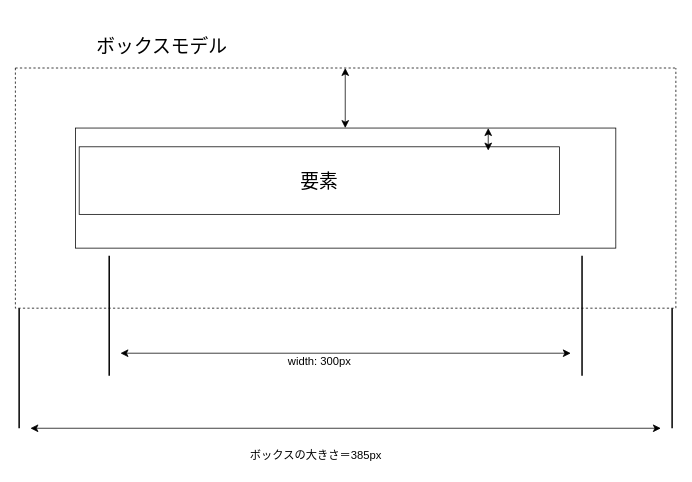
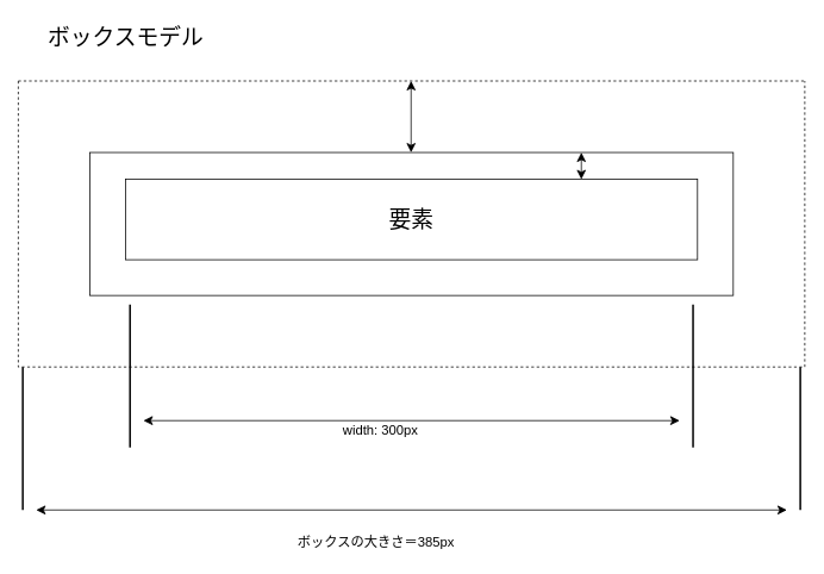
  <mxCell id="0" />
  <mxCell id="1" parent="0" />
- <mxCell id="2" value="ボックスモデル" style="text;html=1;align=center;verticalAlign=middle;resizable=0;points=[];autosize=1;strokeColor=none;fillColor=none;fontSize=25;" vertex="1" parent="1"><mxGeometry x="115" y="40" width="200" height="40" as="geometry" /></mxCell>
+ <mxCell id="2" value="ボックスモデル" style="text;html=1;align=center;verticalAlign=middle;resizable=0;points=[];autosize=1;strokeColor=none;fillColor=none;fontSize=25;" vertex="1" parent="1"><mxGeometry x="40" y="20" width="200" height="40" as="geometry" /></mxCell>
  <mxCell id="3" value="" style="swimlane;startSize=0;fontSize=25;dashed=1;" vertex="1" parent="1"><mxGeometry x="20" y="90" width="880" height="320" as="geometry" /></mxCell>
  <mxCell id="4" value="" style="rounded=0;whiteSpace=wrap;html=1;fontSize=25;" vertex="1" parent="3"><mxGeometry x="80" y="80" width="720" height="160" as="geometry" /></mxCell>
- <mxCell id="5" value="要素" style="rounded=0;whiteSpace=wrap;html=1;fontSize=25;" vertex="1" parent="3"><mxGeometry x="85" y="105" width="640" height="90" as="geometry" /></mxCell>
+ <mxCell id="5" value="要素" style="rounded=0;whiteSpace=wrap;html=1;fontSize=25;" vertex="1" parent="3"><mxGeometry x="120" y="110" width="640" height="90" as="geometry" /></mxCell>
  <mxCell id="6" value="" style="line;strokeWidth=2;direction=south;html=1;fontSize=15;" vertex="1" parent="3"><mxGeometry x="120" y="250" width="10" height="160" as="geometry" /></mxCell>
  <mxCell id="7" value="" style="line;strokeWidth=2;direction=south;html=1;fontSize=15;" vertex="1" parent="3"><mxGeometry x="750" y="250" width="10" height="160" as="geometry" /></mxCell>
  <mxCell id="8" value="" style="edgeStyle=none;orthogonalLoop=1;jettySize=auto;html=1;endArrow=classic;startArrow=classic;endSize=8;startSize=8;fontSize=15;" edge="1" parent="3"><mxGeometry width="100" relative="1" as="geometry"><mxPoint x="439.5" as="sourcePoint" /><mxPoint x="439.5" y="80" as="targetPoint" /><Array as="points" /></mxGeometry></mxCell>
  <mxCell id="9" value="" style="edgeStyle=none;orthogonalLoop=1;jettySize=auto;html=1;endArrow=classic;startArrow=classic;endSize=8;startSize=8;fontSize=15;" edge="1" parent="3"><mxGeometry width="100" relative="1" as="geometry"><mxPoint x="630" y="80" as="sourcePoint" /><mxPoint x="630" y="110" as="targetPoint" /><Array as="points" /></mxGeometry></mxCell>
  <mxCell id="10" value="width: 300px" style="text;html=1;align=center;verticalAlign=middle;resizable=0;points=[];autosize=1;strokeColor=none;fillColor=none;fontSize=15;" vertex="1" parent="1"><mxGeometry x="370" y="465" width="110" height="30" as="geometry" /></mxCell>
  <mxCell id="11" value="" style="line;strokeWidth=2;direction=south;html=1;fontSize=15;" vertex="1" parent="1"><mxGeometry x="20" y="410" width="10" height="160" as="geometry" /></mxCell>
  <mxCell id="12" value="" style="line;strokeWidth=2;direction=south;html=1;fontSize=15;" vertex="1" parent="1"><mxGeometry x="890" y="410" width="10" height="160" as="geometry" /></mxCell>
  <mxCell id="13" value="ボックスの大きさ＝385px" style="text;html=1;align=center;verticalAlign=middle;resizable=0;points=[];autosize=1;strokeColor=none;fillColor=none;fontSize=15;" vertex="1" parent="1"><mxGeometry x="320" y="590" width="200" height="30" as="geometry" /></mxCell>
  <mxCell id="14" value="" style="edgeStyle=none;orthogonalLoop=1;jettySize=auto;html=1;endArrow=classic;startArrow=classic;endSize=8;startSize=8;fontSize=15;" edge="1" parent="1"><mxGeometry width="100" relative="1" as="geometry"><mxPoint x="40" y="570" as="sourcePoint" /><mxPoint x="880" y="570" as="targetPoint" /><Array as="points" /></mxGeometry></mxCell>
  <mxCell id="15" value="" style="edgeStyle=none;orthogonalLoop=1;jettySize=auto;html=1;endArrow=classic;startArrow=classic;endSize=8;startSize=8;fontSize=15;" edge="1" parent="1"><mxGeometry width="100" relative="1" as="geometry"><mxPoint x="160" y="470" as="sourcePoint" /><mxPoint x="760" y="470" as="targetPoint" /><Array as="points" /></mxGeometry></mxCell>
